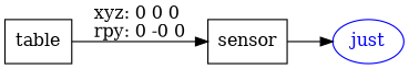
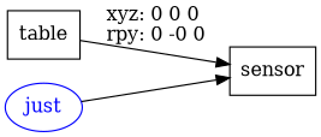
  digraph {
    rankdir=LR
    node [shape=box]
    n1 [label=table]
    n2 [label=sensor]
    just [color=blue fontcolor=blue shape=ellipse]
    n1 -> n2 [label="xyz: 0 0 0 \nrpy: 0 -0 0"]
-   n2 -> just
+   just -> n2
  }
